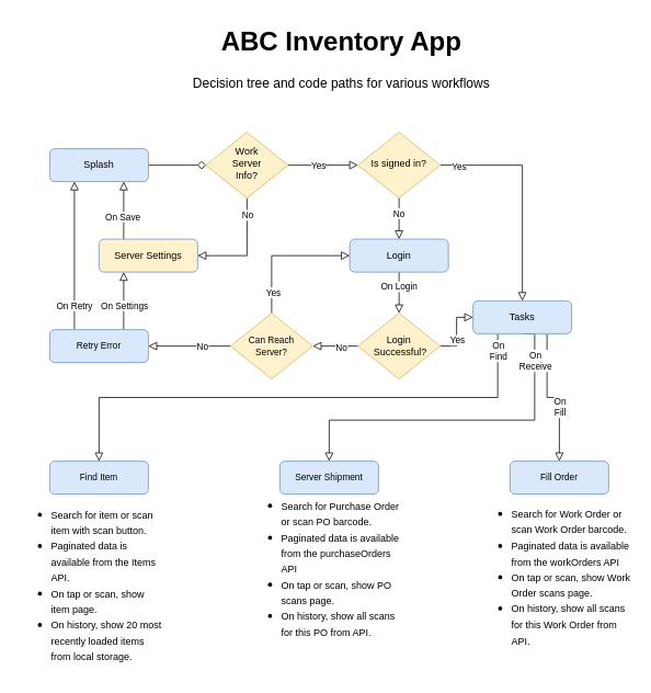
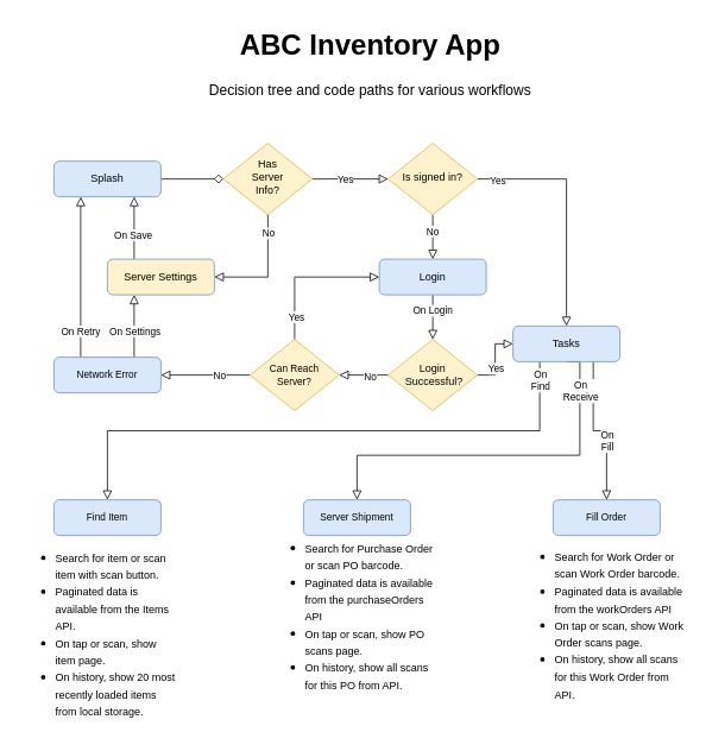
  <mxCell id="0" />
  <mxCell id="1" parent="0" />
  <mxCell id="2" value="" style="rounded=0;html=1;jettySize=auto;orthogonalLoop=1;fontSize=11;endArrow=diamond;endFill=0;endSize=8;strokeWidth=1;shadow=0;labelBackgroundColor=none;edgeStyle=orthogonalEdgeStyle;" parent="1" source="3" target="8" edge="1"><mxGeometry relative="1" as="geometry" /></mxCell>
  <mxCell id="3" value="Splash" style="rounded=1;whiteSpace=wrap;html=1;fontSize=12;glass=0;strokeWidth=1;shadow=0;fillColor=#dae8fc;strokeColor=#6c8ebf;" parent="1" vertex="1"><mxGeometry x="60" y="180" width="120" height="40" as="geometry" /></mxCell>
  <mxCell id="4" style="edgeStyle=orthogonalEdgeStyle;shape=connector;rounded=0;orthogonalLoop=1;jettySize=auto;html=1;exitX=0.5;exitY=1;exitDx=0;exitDy=0;shadow=0;labelBackgroundColor=none;strokeColor=default;strokeWidth=1;fontFamily=Helvetica;fontSize=11;fontColor=default;endArrow=block;endFill=0;endSize=8;entryX=1;entryY=0.5;entryDx=0;entryDy=0;" parent="1" source="8" target="11" edge="1"><mxGeometry relative="1" as="geometry" /></mxCell>
  <mxCell id="5" value="No" style="edgeLabel;html=1;align=center;verticalAlign=middle;resizable=0;points=[];fontSize=11;fontFamily=Helvetica;fontColor=default;" parent="4" vertex="1" connectable="0"><mxGeometry x="-0.256" y="-1" relative="1" as="geometry"><mxPoint x="1" y="-28" as="offset" /></mxGeometry></mxCell>
  <mxCell id="6" value="" style="edgeStyle=orthogonalEdgeStyle;shape=connector;rounded=0;orthogonalLoop=1;jettySize=auto;html=1;shadow=0;labelBackgroundColor=none;strokeColor=default;strokeWidth=1;fontFamily=Helvetica;fontSize=11;fontColor=default;endArrow=block;endFill=0;endSize=8;" parent="1" source="8" target="16" edge="1"><mxGeometry relative="1" as="geometry" /></mxCell>
  <mxCell id="7" value="Yes" style="edgeLabel;html=1;align=center;verticalAlign=middle;resizable=0;points=[];fontSize=11;fontFamily=Helvetica;fontColor=default;" parent="6" vertex="1" connectable="0"><mxGeometry x="-0.151" relative="1" as="geometry"><mxPoint as="offset" /></mxGeometry></mxCell>
- <mxCell id="8" value="Work &lt;br&gt;Server&lt;br&gt;Info?" style="rhombus;whiteSpace=wrap;html=1;shadow=0;fontFamily=Helvetica;fontSize=12;align=center;strokeWidth=1;spacing=6;spacingTop=-4;fillColor=#fff2cc;strokeColor=#d6b656;" parent="1" vertex="1"><mxGeometry x="250" y="160" width="100" height="80" as="geometry" /></mxCell>
+ <mxCell id="8" value="Has &lt;br&gt;Server&lt;br&gt;Info?" style="rhombus;whiteSpace=wrap;html=1;shadow=0;fontFamily=Helvetica;fontSize=12;align=center;strokeWidth=1;spacing=6;spacingTop=-4;fillColor=#fff2cc;strokeColor=#d6b656;" parent="1" vertex="1"><mxGeometry x="250" y="160" width="100" height="80" as="geometry" /></mxCell>
  <mxCell id="9" value="" style="edgeStyle=orthogonalEdgeStyle;shape=connector;rounded=0;orthogonalLoop=1;jettySize=auto;html=1;shadow=0;labelBackgroundColor=none;strokeColor=default;strokeWidth=1;fontFamily=Helvetica;fontSize=11;fontColor=default;endArrow=block;endFill=0;endSize=8;entryX=0.75;entryY=1;entryDx=0;entryDy=0;exitX=0.25;exitY=0;exitDx=0;exitDy=0;" parent="1" source="11" target="3" edge="1"><mxGeometry relative="1" as="geometry" /></mxCell>
  <mxCell id="10" value="On Save" style="edgeLabel;html=1;align=center;verticalAlign=middle;resizable=0;points=[];fontSize=11;fontFamily=Helvetica;fontColor=default;" parent="9" vertex="1" connectable="0"><mxGeometry x="-0.21" y="1" relative="1" as="geometry"><mxPoint as="offset" /></mxGeometry></mxCell>
  <mxCell id="11" value="Server Settings" style="rounded=1;whiteSpace=wrap;html=1;fontSize=12;glass=0;strokeWidth=1;shadow=0;fillColor=#fff2cc;strokeColor=#6c8ebf;" parent="1" vertex="1"><mxGeometry x="120" y="290" width="120" height="40" as="geometry" /></mxCell>
  <mxCell id="12" value="" style="edgeStyle=orthogonalEdgeStyle;shape=connector;rounded=0;orthogonalLoop=1;jettySize=auto;html=1;shadow=0;labelBackgroundColor=none;strokeColor=default;strokeWidth=1;fontFamily=Helvetica;fontSize=11;fontColor=default;endArrow=block;endFill=0;endSize=8;" parent="1" source="16" target="19" edge="1"><mxGeometry relative="1" as="geometry" /></mxCell>
  <mxCell id="13" value="No" style="edgeLabel;html=1;align=center;verticalAlign=middle;resizable=0;points=[];fontSize=11;fontFamily=Helvetica;fontColor=default;" parent="12" vertex="1" connectable="0"><mxGeometry x="-0.292" y="-1" relative="1" as="geometry"><mxPoint as="offset" /></mxGeometry></mxCell>
  <mxCell id="14" style="edgeStyle=orthogonalEdgeStyle;shape=connector;rounded=0;orthogonalLoop=1;jettySize=auto;html=1;exitX=1;exitY=0.5;exitDx=0;exitDy=0;entryX=0.5;entryY=0;entryDx=0;entryDy=0;shadow=0;labelBackgroundColor=none;strokeColor=default;strokeWidth=1;fontFamily=Helvetica;fontSize=11;fontColor=default;endArrow=block;endFill=0;endSize=8;" parent="1" source="16" target="26" edge="1"><mxGeometry relative="1" as="geometry" /></mxCell>
  <mxCell id="15" value="Yes" style="edgeLabel;html=1;align=center;verticalAlign=middle;resizable=0;points=[];fontSize=11;fontFamily=Helvetica;fontColor=default;" parent="14" vertex="1" connectable="0"><mxGeometry x="-0.835" y="-1" relative="1" as="geometry"><mxPoint as="offset" /></mxGeometry></mxCell>
  <mxCell id="16" value="Is signed in?" style="rhombus;whiteSpace=wrap;html=1;shadow=0;fontFamily=Helvetica;fontSize=12;align=center;strokeWidth=1;spacing=6;spacingTop=-4;fillColor=#fff2cc;strokeColor=#d6b656;" parent="1" vertex="1"><mxGeometry x="435" y="160" width="100" height="80" as="geometry" /></mxCell>
  <mxCell id="17" style="edgeStyle=orthogonalEdgeStyle;shape=connector;rounded=0;orthogonalLoop=1;jettySize=auto;html=1;exitX=0.5;exitY=1;exitDx=0;exitDy=0;shadow=0;labelBackgroundColor=none;strokeColor=default;strokeWidth=1;fontFamily=Helvetica;fontSize=11;fontColor=default;endArrow=block;endFill=0;endSize=8;" parent="1" source="19" target="31" edge="1"><mxGeometry relative="1" as="geometry" /></mxCell>
  <mxCell id="18" value="On Login" style="edgeLabel;html=1;align=center;verticalAlign=middle;resizable=0;points=[];fontSize=11;fontFamily=Helvetica;fontColor=default;" parent="17" vertex="1" connectable="0"><mxGeometry x="-0.307" y="-1" relative="1" as="geometry"><mxPoint as="offset" /></mxGeometry></mxCell>
  <mxCell id="19" value="Login" style="rounded=1;whiteSpace=wrap;html=1;fontSize=12;glass=0;strokeWidth=1;shadow=0;fillColor=#dae8fc;strokeColor=#6c8ebf;" parent="1" vertex="1"><mxGeometry x="425" y="290" width="120" height="40" as="geometry" /></mxCell>
  <mxCell id="20" style="edgeStyle=orthogonalEdgeStyle;shape=connector;rounded=0;orthogonalLoop=1;jettySize=auto;html=1;exitX=0.25;exitY=1;exitDx=0;exitDy=0;shadow=0;labelBackgroundColor=none;strokeColor=default;strokeWidth=1;fontFamily=Helvetica;fontSize=11;fontColor=default;endArrow=block;endFill=0;endSize=8;entryX=0.5;entryY=0;entryDx=0;entryDy=0;" parent="1" source="26" target="43" edge="1"><mxGeometry relative="1" as="geometry"><mxPoint x="90" y="550" as="targetPoint" /></mxGeometry></mxCell>
  <mxCell id="21" value="On&lt;br&gt;Find" style="edgeLabel;html=1;align=center;verticalAlign=middle;resizable=0;points=[];fontSize=11;fontFamily=Helvetica;fontColor=default;" parent="20" vertex="1" connectable="0"><mxGeometry x="-0.95" relative="1" as="geometry"><mxPoint y="4" as="offset" /></mxGeometry></mxCell>
  <mxCell id="22" style="edgeStyle=orthogonalEdgeStyle;shape=connector;rounded=0;orthogonalLoop=1;jettySize=auto;html=1;exitX=0.75;exitY=1;exitDx=0;exitDy=0;shadow=0;labelBackgroundColor=none;strokeColor=default;strokeWidth=1;fontFamily=Helvetica;fontSize=11;fontColor=default;endArrow=block;endFill=0;endSize=8;entryX=0.5;entryY=0;entryDx=0;entryDy=0;" parent="1" source="26" target="45" edge="1"><mxGeometry relative="1" as="geometry"><mxPoint x="680" y="550" as="targetPoint" /></mxGeometry></mxCell>
  <mxCell id="23" value="On&lt;br&gt;Fill" style="edgeLabel;html=1;align=center;verticalAlign=middle;resizable=0;points=[];fontSize=11;fontFamily=Helvetica;fontColor=default;" parent="22" vertex="1" connectable="0"><mxGeometry x="0.339" y="-2" relative="1" as="geometry"><mxPoint x="2" y="-11" as="offset" /></mxGeometry></mxCell>
  <mxCell id="24" style="edgeStyle=orthogonalEdgeStyle;shape=connector;rounded=0;orthogonalLoop=1;jettySize=auto;html=1;exitX=0.5;exitY=1;exitDx=0;exitDy=0;shadow=0;labelBackgroundColor=none;strokeColor=default;strokeWidth=1;fontFamily=Helvetica;fontSize=11;fontColor=default;endArrow=block;endFill=0;endSize=8;entryX=0.5;entryY=0;entryDx=0;entryDy=0;" parent="1" source="26" target="44" edge="1"><mxGeometry relative="1" as="geometry"><mxPoint x="400" y="550" as="targetPoint" /><Array as="points"><mxPoint x="650" y="510" /><mxPoint x="400" y="510" /></Array></mxGeometry></mxCell>
  <mxCell id="25" value="On&lt;br&gt;Receive" style="edgeLabel;html=1;align=center;verticalAlign=middle;resizable=0;points=[];fontSize=11;fontFamily=Helvetica;fontColor=default;" parent="24" vertex="1" connectable="0"><mxGeometry x="-0.729" relative="1" as="geometry"><mxPoint y="-10" as="offset" /></mxGeometry></mxCell>
  <mxCell id="26" value="Tasks" style="rounded=1;whiteSpace=wrap;html=1;fontSize=12;glass=0;strokeWidth=1;shadow=0;fillColor=#dae8fc;strokeColor=#6c8ebf;" parent="1" vertex="1"><mxGeometry x="575" y="365" width="120" height="40" as="geometry" /></mxCell>
  <mxCell id="27" style="edgeStyle=orthogonalEdgeStyle;shape=connector;rounded=0;orthogonalLoop=1;jettySize=auto;html=1;exitX=1;exitY=0.5;exitDx=0;exitDy=0;exitPerimeter=0;shadow=0;labelBackgroundColor=none;strokeColor=default;strokeWidth=1;fontFamily=Helvetica;fontSize=11;fontColor=default;endArrow=block;endFill=0;endSize=8;" parent="1" source="31" target="26" edge="1"><mxGeometry relative="1" as="geometry" /></mxCell>
  <mxCell id="28" value="Yes" style="edgeLabel;html=1;align=center;verticalAlign=middle;resizable=0;points=[];fontSize=11;fontFamily=Helvetica;fontColor=default;" parent="27" vertex="1" connectable="0"><mxGeometry x="-0.242" relative="1" as="geometry"><mxPoint as="offset" /></mxGeometry></mxCell>
  <mxCell id="29" style="edgeStyle=orthogonalEdgeStyle;shape=connector;rounded=0;orthogonalLoop=1;jettySize=auto;html=1;exitX=0;exitY=0.5;exitDx=0;exitDy=0;exitPerimeter=0;entryX=1;entryY=0.5;entryDx=0;entryDy=0;entryPerimeter=0;shadow=0;labelBackgroundColor=none;strokeColor=default;strokeWidth=1;fontFamily=Helvetica;fontSize=11;fontColor=default;endArrow=block;endFill=0;endSize=8;" parent="1" source="31" target="36" edge="1"><mxGeometry relative="1" as="geometry" /></mxCell>
  <mxCell id="30" value="No" style="edgeLabel;html=1;align=center;verticalAlign=middle;resizable=0;points=[];fontSize=11;fontFamily=Helvetica;fontColor=default;" parent="29" vertex="1" connectable="0"><mxGeometry x="-0.241" y="1" relative="1" as="geometry"><mxPoint as="offset" /></mxGeometry></mxCell>
  <mxCell id="31" value="Login&lt;br&gt;&amp;nbsp;Successful?" style="strokeWidth=1;html=1;shape=mxgraph.flowchart.decision;whiteSpace=wrap;fillColor=#fff2cc;strokeColor=#d6b656;" parent="1" vertex="1"><mxGeometry x="435" y="380" width="100" height="80" as="geometry" /></mxCell>
  <mxCell id="32" style="edgeStyle=orthogonalEdgeStyle;shape=connector;rounded=0;orthogonalLoop=1;jettySize=auto;html=1;exitX=0.5;exitY=0;exitDx=0;exitDy=0;exitPerimeter=0;entryX=0;entryY=0.5;entryDx=0;entryDy=0;shadow=0;labelBackgroundColor=none;strokeColor=default;strokeWidth=1;fontFamily=Helvetica;fontSize=11;fontColor=default;endArrow=block;endFill=0;endSize=8;" parent="1" source="36" target="19" edge="1"><mxGeometry relative="1" as="geometry" /></mxCell>
  <mxCell id="33" value="Yes" style="edgeLabel;html=1;align=center;verticalAlign=middle;resizable=0;points=[];fontSize=11;fontFamily=Helvetica;fontColor=default;" parent="32" vertex="1" connectable="0"><mxGeometry x="-0.69" y="-1" relative="1" as="geometry"><mxPoint as="offset" /></mxGeometry></mxCell>
  <mxCell id="34" style="edgeStyle=orthogonalEdgeStyle;shape=connector;rounded=0;orthogonalLoop=1;jettySize=auto;html=1;exitX=0;exitY=0.5;exitDx=0;exitDy=0;exitPerimeter=0;entryX=1;entryY=0.5;entryDx=0;entryDy=0;shadow=0;labelBackgroundColor=none;strokeColor=default;strokeWidth=1;fontFamily=Helvetica;fontSize=11;fontColor=default;endArrow=block;endFill=0;endSize=8;" parent="1" source="36" target="41" edge="1"><mxGeometry relative="1" as="geometry" /></mxCell>
  <mxCell id="35" value="No" style="edgeLabel;html=1;align=center;verticalAlign=middle;resizable=0;points=[];fontSize=11;fontFamily=Helvetica;fontColor=default;" parent="34" vertex="1" connectable="0"><mxGeometry x="-0.303" relative="1" as="geometry"><mxPoint as="offset" /></mxGeometry></mxCell>
  <mxCell id="36" value="Can Reach&lt;br&gt;Server?" style="strokeWidth=1;html=1;shape=mxgraph.flowchart.decision;whiteSpace=wrap;fontFamily=Helvetica;fontSize=11;fillColor=#fff2cc;strokeColor=#d6b656;" parent="1" vertex="1"><mxGeometry x="280" y="380" width="100" height="80" as="geometry" /></mxCell>
  <mxCell id="37" value="" style="edgeStyle=orthogonalEdgeStyle;shape=connector;rounded=0;orthogonalLoop=1;jettySize=auto;html=1;shadow=0;labelBackgroundColor=none;strokeColor=default;strokeWidth=1;fontFamily=Helvetica;fontSize=11;fontColor=default;endArrow=block;endFill=0;endSize=8;exitX=0.75;exitY=0;exitDx=0;exitDy=0;entryX=0.25;entryY=1;entryDx=0;entryDy=0;" parent="1" source="41" target="11" edge="1"><mxGeometry relative="1" as="geometry" /></mxCell>
  <mxCell id="38" value="On Settings" style="edgeLabel;html=1;align=center;verticalAlign=middle;resizable=0;points=[];fontSize=11;fontFamily=Helvetica;fontColor=default;" parent="37" vertex="1" connectable="0"><mxGeometry x="-0.233" relative="1" as="geometry"><mxPoint y="-3" as="offset" /></mxGeometry></mxCell>
  <mxCell id="39" style="edgeStyle=orthogonalEdgeStyle;shape=connector;rounded=0;orthogonalLoop=1;jettySize=auto;html=1;exitX=0.25;exitY=0;exitDx=0;exitDy=0;entryX=0.25;entryY=1;entryDx=0;entryDy=0;shadow=0;labelBackgroundColor=none;strokeColor=default;strokeWidth=1;fontFamily=Helvetica;fontSize=11;fontColor=default;endArrow=block;endFill=0;endSize=8;" parent="1" source="41" target="3" edge="1"><mxGeometry relative="1" as="geometry" /></mxCell>
  <mxCell id="40" value="On Retry" style="edgeLabel;html=1;align=center;verticalAlign=middle;resizable=0;points=[];fontSize=11;fontFamily=Helvetica;fontColor=default;" parent="39" vertex="1" connectable="0"><mxGeometry x="-0.601" y="-1" relative="1" as="geometry"><mxPoint x="-1" y="6" as="offset" /></mxGeometry></mxCell>
- <mxCell id="41" value="Retry Error" style="rounded=1;whiteSpace=wrap;html=1;fontFamily=Helvetica;fontSize=11;fillColor=#dae8fc;strokeColor=#6c8ebf;" parent="1" vertex="1"><mxGeometry x="60" y="400" width="120" height="40" as="geometry" /></mxCell>
+ <mxCell id="41" value="Network Error" style="rounded=1;whiteSpace=wrap;html=1;fontFamily=Helvetica;fontSize=11;fillColor=#dae8fc;strokeColor=#6c8ebf;" parent="1" vertex="1"><mxGeometry x="60" y="400" width="120" height="40" as="geometry" /></mxCell>
  <mxCell id="42" value="&lt;h1 style=&quot;&quot;&gt;ABC Inventory App&lt;/h1&gt;&lt;p&gt;Decision tree and code paths for various workflows&lt;/p&gt;" style="text;html=1;strokeColor=none;fillColor=none;spacing=5;spacingTop=-20;whiteSpace=wrap;overflow=hidden;rounded=0;fontSize=16;align=center;" parent="1" vertex="1"><mxGeometry x="150" y="20" width="530" height="100" as="geometry" /></mxCell>
  <mxCell id="43" value="Find Item" style="rounded=1;whiteSpace=wrap;html=1;fontFamily=Helvetica;fontSize=11;fillColor=#dae8fc;strokeColor=#6c8ebf;" parent="1" vertex="1"><mxGeometry x="60" y="560" width="120" height="40" as="geometry" /></mxCell>
  <mxCell id="44" value="Server Shipment" style="rounded=1;whiteSpace=wrap;html=1;fontFamily=Helvetica;fontSize=11;fillColor=#dae8fc;strokeColor=#6c8ebf;" parent="1" vertex="1"><mxGeometry x="340" y="560" width="120" height="40" as="geometry" /></mxCell>
  <mxCell id="45" value="Fill Order" style="rounded=1;whiteSpace=wrap;html=1;fontFamily=Helvetica;fontSize=11;fillColor=#dae8fc;strokeColor=#6c8ebf;" parent="1" vertex="1"><mxGeometry x="620" y="560" width="120" height="40" as="geometry" /></mxCell>
  <mxCell id="46" value="&lt;ul&gt;&lt;li&gt;&lt;font style=&quot;font-size: 12px;&quot;&gt;Search for item or scan item with scan button.&lt;/font&gt;&lt;/li&gt;&lt;li&gt;&lt;font style=&quot;font-size: 12px;&quot;&gt;Paginated data is available from the Items API.&lt;/font&gt;&lt;/li&gt;&lt;li&gt;&lt;font style=&quot;font-size: 12px;&quot;&gt;On tap or scan, show item page.&lt;/font&gt;&lt;/li&gt;&lt;li&gt;&lt;span style=&quot;font-size: 12px;&quot;&gt;On history, show 20 most recently loaded items from local storage.&lt;/span&gt;&lt;/li&gt;&lt;/ul&gt;" style="text;html=1;strokeColor=none;fillColor=none;align=left;verticalAlign=middle;whiteSpace=wrap;rounded=0;fontSize=16;" parent="1" vertex="1"><mxGeometry x="20" y="600" width="180" height="220" as="geometry" /></mxCell>
  <mxCell id="47" value="&lt;ul&gt;&lt;li&gt;&lt;font style=&quot;font-size: 12px;&quot;&gt;Search for Purchase Order or scan PO barcode.&lt;/font&gt;&lt;/li&gt;&lt;li&gt;&lt;font style=&quot;font-size: 12px;&quot;&gt;Paginated data is available from the purchaseOrders API&lt;/font&gt;&lt;/li&gt;&lt;li&gt;&lt;font style=&quot;font-size: 12px;&quot;&gt;On tap or scan, show PO scans page.&lt;/font&gt;&lt;/li&gt;&lt;li&gt;&lt;span style=&quot;font-size: 12px;&quot;&gt;On history, show all scans for this PO from API.&lt;/span&gt;&lt;/li&gt;&lt;/ul&gt;" style="text;html=1;strokeColor=none;fillColor=none;align=left;verticalAlign=middle;whiteSpace=wrap;rounded=0;fontSize=16;" parent="1" vertex="1"><mxGeometry x="300" y="600" width="190" height="180" as="geometry" /></mxCell>
  <mxCell id="48" value="&lt;ul&gt;&lt;li&gt;&lt;font style=&quot;font-size: 12px;&quot;&gt;Search for Work Order or scan Work Order barcode.&lt;/font&gt;&lt;/li&gt;&lt;li&gt;&lt;font style=&quot;font-size: 12px;&quot;&gt;Paginated data is available from the workOrders API&lt;/font&gt;&lt;/li&gt;&lt;li&gt;&lt;font style=&quot;font-size: 12px;&quot;&gt;On tap or scan, show Work Order scans page.&lt;/font&gt;&lt;/li&gt;&lt;li&gt;&lt;span style=&quot;font-size: 12px;&quot;&gt;On history, show all scans for this Work Order from API.&lt;/span&gt;&lt;/li&gt;&lt;/ul&gt;" style="text;html=1;strokeColor=none;fillColor=none;align=left;verticalAlign=middle;whiteSpace=wrap;rounded=0;fontSize=16;" parent="1" vertex="1"><mxGeometry x="580" y="600" width="190" height="200" as="geometry" /></mxCell>
